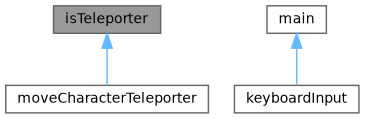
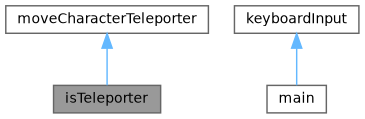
  digraph {
    rankdir=TB
    node [color=grey40 fillcolor=white fontname=Helvetica fontsize=10 shape=box style=filled]
    edge [color=steelblue1 dir=back fontname=Helvetica fontsize=10 labelfontname=Helvetica labelfontsize=10 style=solid]
    n1 [color=gray40 fillcolor=grey60 fontcolor=black height=0.2 label=isTeleporter width=0.4]
    n2 [height=0.2 label=moveCharacterTeleporter width=0.4]
    n3 [height=0.2 label=keyboardInput width=0.4]
    n4 [height=0.2 label=main width=0.4]
-   n1 -> n2
-   n4 -> n3
+   n2 -> n1
+   n3 -> n4
  }
